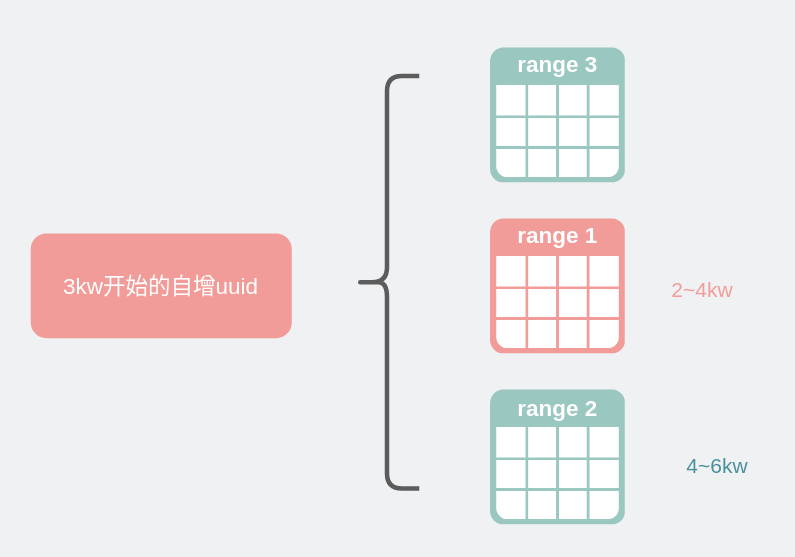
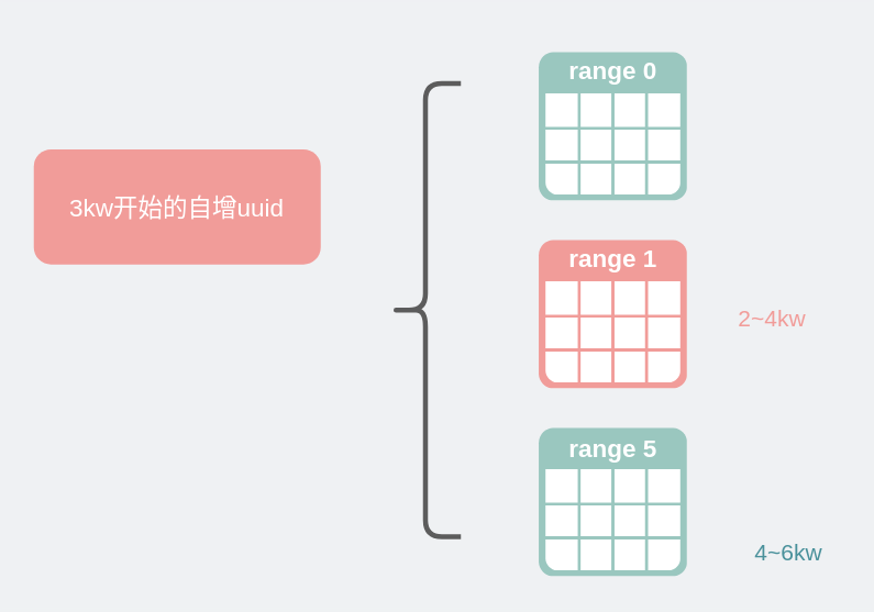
  <mxCell id="0" />
  <mxCell id="1" parent="0" />
- <mxCell id="2" value="&lt;span style=&quot;color: rgb(255, 255, 255); font-size: 15px;&quot;&gt;&lt;font style=&quot;font-size: 15px;&quot;&gt;3kw开始的&lt;/font&gt;&lt;/span&gt;&lt;font color=&quot;#ffffff&quot; style=&quot;font-size: 15px;&quot;&gt;&lt;font style=&quot;font-size: 15px;&quot;&gt;自增uuid&lt;/font&gt;&lt;br&gt;&lt;/font&gt;" style="rounded=1;whiteSpace=wrap;html=1;fillColor=#F19C99;strokeColor=none;" parent="1" vertex="1"><mxGeometry x="20" y="155" width="174" height="69.8" as="geometry" /></mxCell>
+ <mxCell id="2" value="&lt;span style=&quot;color: rgb(255, 255, 255); font-size: 15px;&quot;&gt;&lt;font style=&quot;font-size: 15px;&quot;&gt;3kw开始的&lt;/font&gt;&lt;/span&gt;&lt;font color=&quot;#ffffff&quot; style=&quot;font-size: 15px;&quot;&gt;&lt;font style=&quot;font-size: 15px;&quot;&gt;自增uuid&lt;/font&gt;&lt;br&gt;&lt;/font&gt;" style="rounded=1;whiteSpace=wrap;html=1;fillColor=#F19C99;strokeColor=none;" parent="1" vertex="1"><mxGeometry x="20" y="90" width="174" height="69.8" as="geometry" /></mxCell>
  <mxCell id="3" value="" style="shadow=0;dashed=0;html=1;strokeColor=none;fillColor=#9AC7BF;labelPosition=center;verticalLabelPosition=bottom;verticalAlign=top;align=center;outlineConnect=0;shape=mxgraph.veeam.table;fontSize=22;" parent="1" vertex="1"><mxGeometry x="326.2" y="31" width="89.8" height="89.8" as="geometry" /></mxCell>
  <mxCell id="4" value="" style="shadow=0;dashed=0;html=1;strokeColor=none;fillColor=#F19C99;labelPosition=center;verticalLabelPosition=bottom;verticalAlign=top;align=center;outlineConnect=0;shape=mxgraph.veeam.table;fontSize=22;" parent="1" vertex="1"><mxGeometry x="326.2" y="145" width="89.8" height="89.8" as="geometry" /></mxCell>
  <mxCell id="5" value="" style="shadow=0;dashed=0;html=1;strokeColor=none;fillColor=#9AC7BF;labelPosition=center;verticalLabelPosition=bottom;verticalAlign=top;align=center;outlineConnect=0;shape=mxgraph.veeam.table;fontSize=22;" parent="1" vertex="1"><mxGeometry x="326.2" y="259" width="89.8" height="89.8" as="geometry" /></mxCell>
  <mxCell id="6" value="" style="shape=curlyBracket;whiteSpace=wrap;html=1;rounded=1;fontSize=22;fontColor=#FFFFFF;strokeColor=#5C5C5C;fillColor=none;strokeWidth=3;" parent="1" vertex="1"><mxGeometry x="236" y="50" width="43" height="275" as="geometry" /></mxCell>
- <mxCell id="7" value="&lt;span style=&quot;font-size: 15px;&quot;&gt;range 3&lt;/span&gt;" style="text;strokeColor=none;fillColor=none;html=1;fontSize=24;fontStyle=1;verticalAlign=middle;align=center;fontColor=#FFFFFF;" parent="1" vertex="1"><mxGeometry x="321.1" y="20" width="100" height="40" as="geometry" /></mxCell>
+ <mxCell id="7" value="&lt;span style=&quot;font-size: 15px;&quot;&gt;range 0&lt;/span&gt;" style="text;strokeColor=none;fillColor=none;html=1;fontSize=24;fontStyle=1;verticalAlign=middle;align=center;fontColor=#FFFFFF;" parent="1" vertex="1"><mxGeometry x="321.1" y="20" width="100" height="40" as="geometry" /></mxCell>
  <mxCell id="8" value="&lt;span style=&quot;font-size: 15px;&quot;&gt;range 1&lt;/span&gt;&lt;span style=&quot;color: rgba(0, 0, 0, 0); font-family: monospace; font-size: 0px; font-weight: 400; text-align: start;&quot;&gt;%3CmxGraphModel%3E%3Croot%3E%3CmxCell%20id%3D%220%22%2F%3E%3CmxCell%20id%3D%221%22%20parent%3D%220%22%2F%3E%3CmxCell%20id%3D%222%22%20value%3D%22%26lt%3Bspan%20style%3D%26quot%3Bfont-size%3A%2015px%3B%26quot%3B%26gt%3Buser0%26lt%3B%2Fspan%26gt%3B%22%20style%3D%22text%3BstrokeColor%3Dnone%3BfillColor%3Dnone%3Bhtml%3D1%3BfontSize%3D24%3BfontStyle%3D1%3BverticalAlign%3Dmiddle%3Balign%3Dcenter%3BfontColor%3D%23FFFFFF%3B%22%20vertex%3D%221%22%20parent%3D%221%22%3E%3CmxGeometry%20x%3D%22328.1%22%20y%3D%221315%22%20width%3D%22100%22%20height%3D%2240%22%20as%3D%22geometry%22%2F%3E%3C%2FmxCell%3E%3C%2Froot%3E%3C%2FmxGraphModel%3E&lt;/span&gt;" style="text;strokeColor=none;fillColor=none;html=1;fontSize=24;fontStyle=1;verticalAlign=middle;align=center;fontColor=#FFFFFF;" parent="1" vertex="1"><mxGeometry x="321.1" y="134" width="100" height="40" as="geometry" /></mxCell>
- <mxCell id="9" value="&lt;span style=&quot;font-size: 15px;&quot;&gt;range 2&lt;/span&gt;" style="text;strokeColor=none;fillColor=none;html=1;fontSize=24;fontStyle=1;verticalAlign=middle;align=center;fontColor=#FFFFFF;" parent="1" vertex="1"><mxGeometry x="321.1" y="249" width="100" height="40" as="geometry" /></mxCell>
+ <mxCell id="9" value="&lt;span style=&quot;font-size: 15px;&quot;&gt;range 5&lt;/span&gt;" style="text;strokeColor=none;fillColor=none;html=1;fontSize=24;fontStyle=1;verticalAlign=middle;align=center;fontColor=#FFFFFF;" parent="1" vertex="1"><mxGeometry x="321.1" y="249" width="100" height="40" as="geometry" /></mxCell>
  <mxCell id="10" value="&lt;font color=&quot;#f19c99&quot; style=&quot;font-size: 14px;&quot;&gt;2~4kw&lt;/font&gt;" style="text;html=1;strokeColor=none;fillColor=none;align=center;verticalAlign=middle;whiteSpace=wrap;rounded=0;" vertex="1" parent="1"><mxGeometry x="438" y="178" width="60" height="30" as="geometry" /></mxCell>
- <mxCell id="11" value="&lt;font color=&quot;#4a919b&quot; style=&quot;font-size: 14px;&quot;&gt;4~6kw&lt;/font&gt;" style="text;html=1;strokeColor=none;fillColor=none;align=center;verticalAlign=middle;whiteSpace=wrap;rounded=0;" vertex="1" parent="1"><mxGeometry x="448" y="295" width="60" height="30" as="geometry" /></mxCell>
+ <mxCell id="11" value="&lt;font color=&quot;#4a919b&quot; style=&quot;font-size: 14px;&quot;&gt;4~6kw&lt;/font&gt;" style="text;html=1;strokeColor=none;fillColor=none;align=center;verticalAlign=middle;whiteSpace=wrap;rounded=0;" vertex="1" parent="1"><mxGeometry x="448" y="320" width="60" height="30" as="geometry" /></mxCell>
